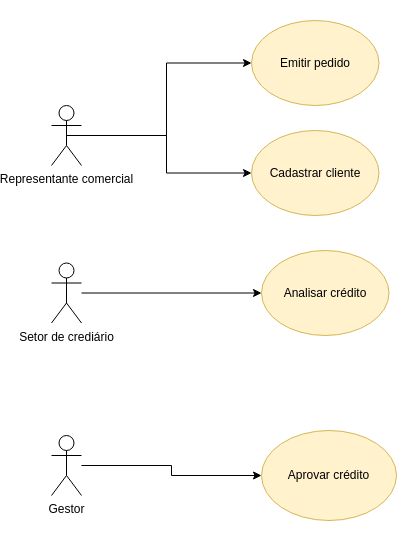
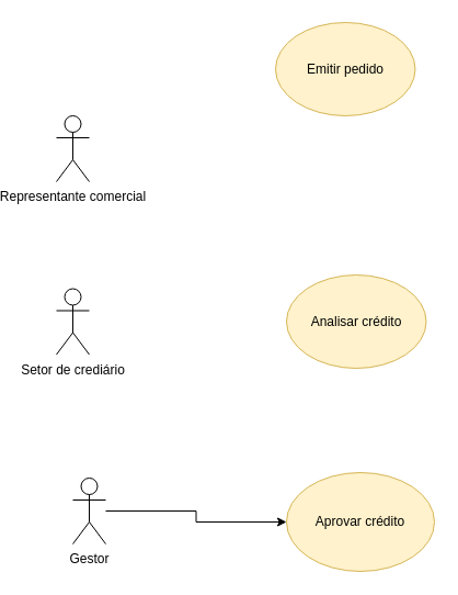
  <mxCell id="0" />
  <mxCell id="1" parent="0" />
- <mxCell id="2" style="edgeStyle=orthogonalEdgeStyle;rounded=0;orthogonalLoop=1;jettySize=auto;html=1;" edge="1" parent="1" source="3" target="10"><mxGeometry relative="1" as="geometry" /></mxCell>
  <mxCell id="3" value="Setor de crediário" style="shape=umlActor;verticalLabelPosition=bottom;verticalAlign=top;html=1;outlineConnect=0;" vertex="1" parent="1"><mxGeometry x="20" y="262.5" width="30" height="60" as="geometry" /></mxCell>
- <mxCell id="4" value="Cadastrar cliente" style="ellipse;whiteSpace=wrap;html=1;fillColor=#fff2cc;strokeColor=#d6b656;" vertex="1" parent="1"><mxGeometry x="220" y="130" width="127.5" height="85" as="geometry" /></mxCell>
  <mxCell id="5" value="Aprovar crédito" style="ellipse;whiteSpace=wrap;html=1;fillColor=#fff2cc;strokeColor=#d6b656;" vertex="1" parent="1"><mxGeometry x="230" y="430" width="135" height="90" as="geometry" /></mxCell>
  <mxCell id="6" value="Emitir pedido" style="ellipse;whiteSpace=wrap;html=1;fillColor=#fff2cc;strokeColor=#d6b656;" vertex="1" parent="1"><mxGeometry x="220" y="20" width="127.5" height="85" as="geometry" /></mxCell>
- <mxCell id="7" style="edgeStyle=orthogonalEdgeStyle;rounded=0;orthogonalLoop=1;jettySize=auto;html=1;" edge="1" parent="1" source="9" target="6"><mxGeometry relative="1" as="geometry" /></mxCell>
- <mxCell id="8" style="edgeStyle=orthogonalEdgeStyle;rounded=0;orthogonalLoop=1;jettySize=auto;html=1;exitX=0.5;exitY=0.5;exitDx=0;exitDy=0;exitPerimeter=0;" edge="1" parent="1" source="9" target="4"><mxGeometry relative="1" as="geometry" /></mxCell>
  <mxCell id="9" value="&lt;div&gt;Representante comercial&lt;/div&gt;" style="shape=umlActor;verticalLabelPosition=bottom;verticalAlign=top;html=1;outlineConnect=0;" vertex="1" parent="1"><mxGeometry x="20" y="105" width="30" height="60" as="geometry" /></mxCell>
  <mxCell id="10" value="Analisar crédito" style="ellipse;whiteSpace=wrap;html=1;fillColor=#fff2cc;strokeColor=#d6b656;" vertex="1" parent="1"><mxGeometry x="230" y="250" width="127.5" height="85" as="geometry" /></mxCell>
  <mxCell id="11" style="edgeStyle=orthogonalEdgeStyle;rounded=0;orthogonalLoop=1;jettySize=auto;html=1;" edge="1" parent="1" source="12" target="5"><mxGeometry relative="1" as="geometry" /></mxCell>
- <mxCell id="12" value="Gestor" style="shape=umlActor;verticalLabelPosition=bottom;verticalAlign=top;html=1;outlineConnect=0;" vertex="1" parent="1"><mxGeometry x="20" y="435" width="30" height="60" as="geometry" /></mxCell>
+ <mxCell id="12" value="Gestor" style="shape=umlActor;verticalLabelPosition=bottom;verticalAlign=top;html=1;outlineConnect=0;" vertex="1" parent="1"><mxGeometry x="35" y="435" width="30" height="60" as="geometry" /></mxCell>
